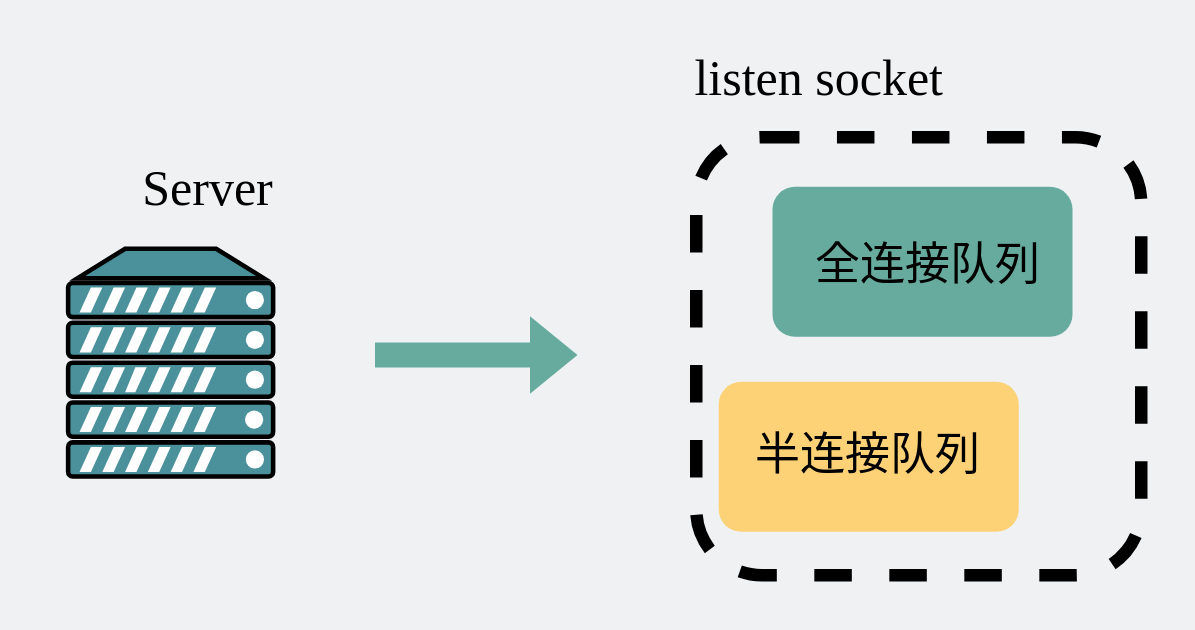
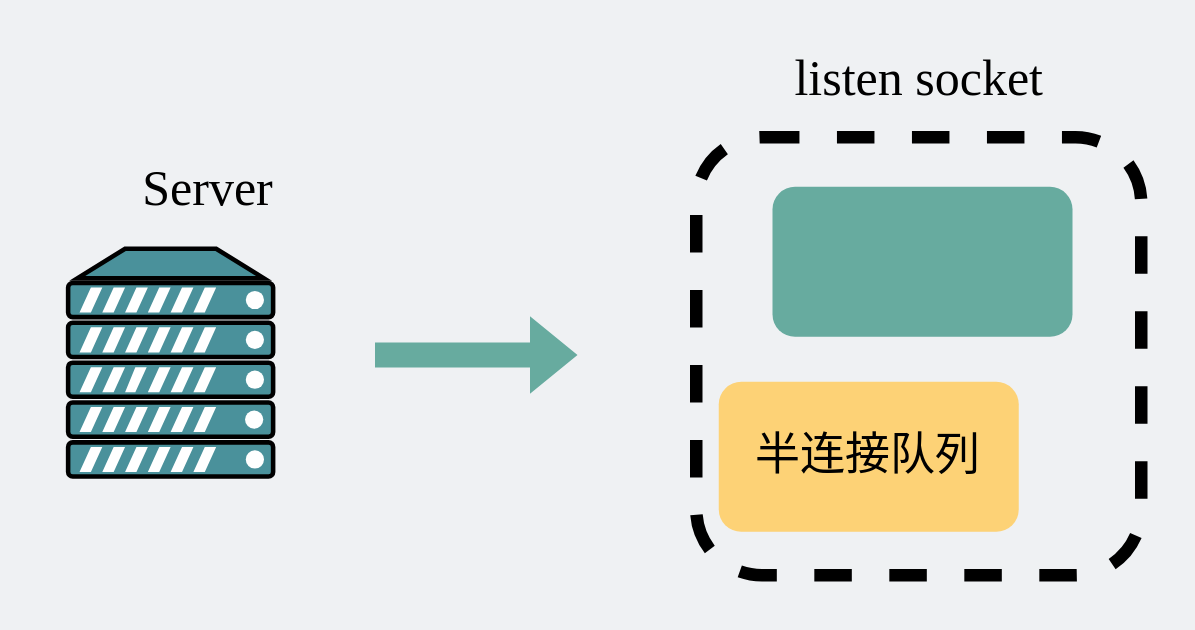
  <mxCell id="0" />
  <mxCell id="1" parent="0" />
  <mxCell id="2" value="" style="rounded=1;whiteSpace=wrap;html=1;strokeColor=#000000;fillColor=none;dashed=1;strokeWidth=5;" parent="1" vertex="1"><mxGeometry x="278" y="54.4" width="178" height="175.2" as="geometry" /></mxCell>
  <mxCell id="3" value="" style="rounded=1;whiteSpace=wrap;html=1;strokeColor=none;fillColor=#67AB9F;" parent="1" vertex="1"><mxGeometry x="308.5" y="74.23" width="120" height="60" as="geometry" /></mxCell>
- <mxCell id="4" value="&lt;font style=&quot;font-size: 18px&quot;&gt;全连接队列&lt;/font&gt;" style="text;html=1;strokeColor=none;fillColor=none;align=center;verticalAlign=middle;whiteSpace=wrap;rounded=0;" parent="1" vertex="1"><mxGeometry x="317.5" y="90" width="106" height="32.77" as="geometry" /></mxCell>
  <mxCell id="5" value="&lt;font style=&quot;font-size: 18px&quot;&gt;半连接队列&lt;/font&gt;" style="rounded=1;whiteSpace=wrap;html=1;strokeColor=none;fillColor=#FDD276;" parent="1" vertex="1"><mxGeometry x="287" y="152.23" width="120" height="60" as="geometry" /></mxCell>
  <mxCell id="6" value="" style="fontColor=#0066CC;verticalAlign=top;verticalLabelPosition=bottom;labelPosition=center;align=center;html=1;outlineConnect=0;gradientColor=none;gradientDirection=north;strokeWidth=2;shape=mxgraph.networks.server;fillColor=#4A919B;" parent="1" vertex="1"><mxGeometry x="26.75" y="99" width="82" height="91.11" as="geometry" /></mxCell>
- <mxCell id="7" value="&lt;pre style=&quot;font-family: &amp;#34;source code pro&amp;#34;&quot;&gt;&lt;font style=&quot;font-size: 20px&quot;&gt;listen socket&lt;/font&gt;&lt;/pre&gt;" style="text;html=1;strokeColor=none;fillColor=none;align=center;verticalAlign=middle;whiteSpace=wrap;rounded=0;dashed=1;" parent="1" vertex="1"><mxGeometry x="246.75" y="20" width="160.5" height="20" as="geometry" /></mxCell>
+ <mxCell id="7" value="&lt;pre style=&quot;font-family: &amp;#34;source code pro&amp;#34;&quot;&gt;&lt;font style=&quot;font-size: 20px&quot;&gt;listen socket&lt;/font&gt;&lt;/pre&gt;" style="text;html=1;strokeColor=none;fillColor=none;align=center;verticalAlign=middle;whiteSpace=wrap;rounded=0;dashed=1;" parent="1" vertex="1"><mxGeometry x="286.75" y="20" width="160.5" height="20" as="geometry" /></mxCell>
  <mxCell id="8" value="" style="shape=flexArrow;endArrow=block;html=1;rounded=1;strokeColor=none;fillColor=#67AB9F;startArrow=none;endFill=0;startFill=0;" parent="1" edge="1"><mxGeometry width="50" height="50" relative="1" as="geometry"><mxPoint x="149" y="141.5" as="sourcePoint" /><mxPoint x="231" y="141.5" as="targetPoint" /></mxGeometry></mxCell>
  <mxCell id="9" value="&lt;pre style=&quot;font-family: &amp;#34;source code pro&amp;#34;&quot;&gt;&lt;font style=&quot;font-size: 20px&quot;&gt;Server&lt;/font&gt;&lt;/pre&gt;" style="text;html=1;strokeColor=none;fillColor=none;align=center;verticalAlign=middle;whiteSpace=wrap;rounded=0;dashed=1;" parent="1" vertex="1"><mxGeometry x="20" y="64" width="125.5" height="20" as="geometry" /></mxCell>
